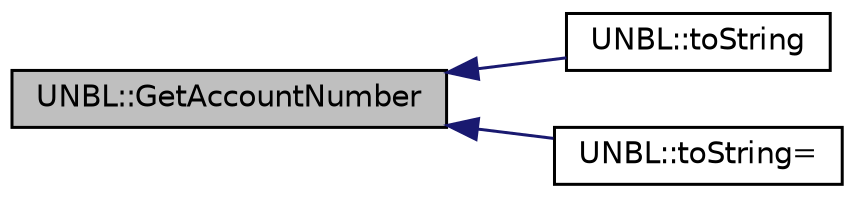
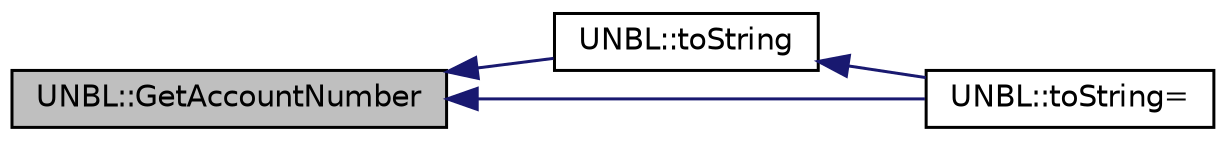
  digraph {
    fontname="DejaVu Sans"
    rankdir=LR
    node [color=black fillcolor=white fontname="DejaVu Sans" fontsize=10 shape=record style=filled]
    edge [color=midnightblue dir=back fontname="DejaVu Sans" fontsize=10 labelfontname=Helvetica labelfontsize=10 style=solid]
    n1 [fillcolor=grey75 fontcolor=black height=0.2 label="UNBL::GetAccountNumber" width=0.4]
    n2 [height=0.2 label="UNBL::toString" width=0.4]
    n3 [height=0.2 label="UNBL::toString=" width=0.4]
    n1 -> n2
    n1 -> n3
+   n2 -> n3
  }
